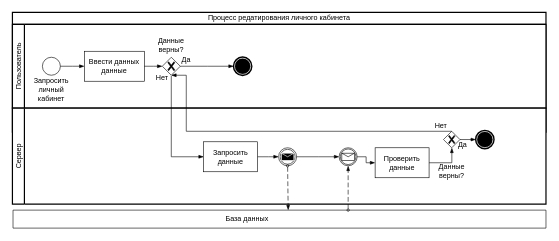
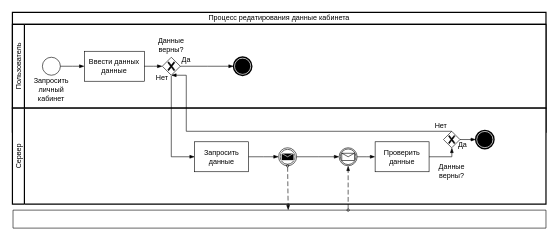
  <mxCell id="0" />
  <mxCell id="1" parent="0" />
- <mxCell id="2" value="Процесс редатирования личного кабинета" style="swimlane;html=1;startSize=20;fontStyle=0;collapsible=0;horizontal=1;swimlaneLine=1;strokeWidth=2;swimlaneFillColor=#ffffff;whiteSpace=wrap;" vertex="1" parent="1"><mxGeometry x="20" y="20" width="890" height="200" as="geometry" /></mxCell>
+ <mxCell id="2" value="Процесс редатирования данные кабинета" style="swimlane;html=1;startSize=20;fontStyle=0;collapsible=0;horizontal=1;swimlaneLine=1;strokeWidth=2;swimlaneFillColor=#ffffff;whiteSpace=wrap;" vertex="1" parent="1"><mxGeometry x="20" y="20" width="890" height="200" as="geometry" /></mxCell>
  <mxCell id="3" value="Пользователь" style="swimlane;html=1;startSize=20;fontStyle=0;collapsible=0;horizontal=0;swimlaneLine=1;swimlaneFillColor=#ffffff;strokeWidth=2;whiteSpace=wrap;" vertex="1" parent="2"><mxGeometry y="20" width="890" height="140" as="geometry" /></mxCell>
  <mxCell id="4" value="" style="points=[[0.145,0.145,0],[0.5,0,0],[0.855,0.145,0],[1,0.5,0],[0.855,0.855,0],[0.5,1,0],[0.145,0.855,0],[0,0.5,0]];shape=mxgraph.bpmn.event;html=1;verticalLabelPosition=bottom;labelBackgroundColor=#ffffff;verticalAlign=top;align=center;perimeter=ellipsePerimeter;outlineConnect=0;aspect=fixed;outline=standard;symbol=general;" vertex="1" parent="3"><mxGeometry x="50" y="55" width="30" height="30" as="geometry" /></mxCell>
  <mxCell id="5" value="Запросить личный кабинет" style="text;html=1;align=center;verticalAlign=middle;whiteSpace=wrap;rounded=0;" vertex="1" parent="3"><mxGeometry x="35" y="94" width="60" height="30" as="geometry" /></mxCell>
  <mxCell id="6" value="Ввести данных данные" style="points=[[0.25,0,0],[0.5,0,0],[0.75,0,0],[1,0.25,0],[1,0.5,0],[1,0.75,0],[0.75,1,0],[0.5,1,0],[0.25,1,0],[0,0.75,0],[0,0.5,0],[0,0.25,0]];shape=mxgraph.bpmn.task2;whiteSpace=wrap;rectStyle=rounded;size=10;html=1;container=1;expand=0;collapsible=0;taskMarker=abstract;" vertex="1" parent="3"><mxGeometry x="120" y="45" width="100" height="50" as="geometry" /></mxCell>
  <mxCell id="7" value="" style="points=[[0.25,0.25,0],[0.5,0,0],[0.75,0.25,0],[1,0.5,0],[0.75,0.75,0],[0.5,1,0],[0.25,0.75,0],[0,0.5,0]];shape=mxgraph.bpmn.gateway2;html=1;verticalLabelPosition=bottom;labelBackgroundColor=#ffffff;verticalAlign=top;align=center;perimeter=rhombusPerimeter;outlineConnect=0;outline=none;symbol=none;gwType=exclusive;" vertex="1" parent="3"><mxGeometry x="250" y="55" width="30" height="30" as="geometry" /></mxCell>
  <mxCell id="8" value="" style="points=[[0.145,0.145,0],[0.5,0,0],[0.855,0.145,0],[1,0.5,0],[0.855,0.855,0],[0.5,1,0],[0.145,0.855,0],[0,0.5,0]];shape=mxgraph.bpmn.event;html=1;verticalLabelPosition=bottom;labelBackgroundColor=#ffffff;verticalAlign=top;align=center;perimeter=ellipsePerimeter;outlineConnect=0;aspect=fixed;outline=end;symbol=terminate;" vertex="1" parent="3"><mxGeometry x="369" y="55" width="30" height="30" as="geometry" /></mxCell>
  <mxCell id="9" value="" style="edgeStyle=elbowEdgeStyle;fontSize=12;html=1;endArrow=blockThin;endFill=1;rounded=0;exitX=1;exitY=0.5;exitDx=0;exitDy=0;exitPerimeter=0;entryX=0;entryY=0.5;entryDx=0;entryDy=0;entryPerimeter=0;" edge="1" parent="3" source="4" target="6"><mxGeometry width="160" relative="1" as="geometry"><mxPoint x="330" y="150" as="sourcePoint" /><mxPoint x="490" y="150" as="targetPoint" /></mxGeometry></mxCell>
  <mxCell id="10" value="Да" style="text;html=1;strokeColor=none;fillColor=none;align=center;verticalAlign=middle;whiteSpace=wrap;rounded=0;" vertex="1" parent="3"><mxGeometry x="250" y="45" width="80" height="30" as="geometry" /></mxCell>
  <mxCell id="11" value="Нет" style="text;html=1;strokeColor=none;fillColor=none;align=center;verticalAlign=middle;whiteSpace=wrap;rounded=0;" vertex="1" parent="3"><mxGeometry x="210" y="75" width="80" height="30" as="geometry" /></mxCell>
  <mxCell id="12" value="Данные верны?" style="text;html=1;align=center;verticalAlign=middle;whiteSpace=wrap;rounded=0;" vertex="1" parent="3"><mxGeometry x="235" y="19" width="60" height="30" as="geometry" /></mxCell>
  <mxCell id="13" value="Сервер" style="swimlane;html=1;startSize=20;fontStyle=0;collapsible=0;horizontal=0;swimlaneLine=1;swimlaneFillColor=#ffffff;strokeWidth=2;whiteSpace=wrap;" vertex="1" parent="1"><mxGeometry x="20" y="180" width="890" height="160" as="geometry" /></mxCell>
- <mxCell id="14" value="Проверить данные" style="points=[[0.25,0,0],[0.5,0,0],[0.75,0,0],[1,0.25,0],[1,0.5,0],[1,0.75,0],[0.75,1,0],[0.5,1,0],[0.25,1,0],[0,0.75,0],[0,0.5,0],[0,0.25,0]];shape=mxgraph.bpmn.task2;whiteSpace=wrap;rectStyle=rounded;size=10;html=1;container=1;expand=0;collapsible=0;taskMarker=abstract;" vertex="1" parent="13"><mxGeometry x="605" y="66" width="90" height="50" as="geometry" /></mxCell>
- <mxCell id="15" value="Запросить данные" style="points=[[0.25,0,0],[0.5,0,0],[0.75,0,0],[1,0.25,0],[1,0.5,0],[1,0.75,0],[0.75,1,0],[0.5,1,0],[0.25,1,0],[0,0.75,0],[0,0.5,0],[0,0.25,0]];shape=mxgraph.bpmn.task2;whiteSpace=wrap;rectStyle=rounded;size=10;html=1;container=1;expand=0;collapsible=0;taskMarker=abstract;" vertex="1" parent="13"><mxGeometry x="319" y="56" width="90" height="50" as="geometry" /></mxCell>
+ <mxCell id="14" value="Проверить данные" style="points=[[0.25,0,0],[0.5,0,0],[0.75,0,0],[1,0.25,0],[1,0.5,0],[1,0.75,0],[0.75,1,0],[0.5,1,0],[0.25,1,0],[0,0.75,0],[0,0.5,0],[0,0.25,0]];shape=mxgraph.bpmn.task2;whiteSpace=wrap;rectStyle=rounded;size=10;html=1;container=1;expand=0;collapsible=0;taskMarker=abstract;" vertex="1" parent="13"><mxGeometry x="605" y="56" width="90" height="50" as="geometry" /></mxCell>
+ <mxCell id="15" value="Запросить данные" style="points=[[0.25,0,0],[0.5,0,0],[0.75,0,0],[1,0.25,0],[1,0.5,0],[1,0.75,0],[0.75,1,0],[0.5,1,0],[0.25,1,0],[0,0.75,0],[0,0.5,0],[0,0.25,0]];shape=mxgraph.bpmn.task2;whiteSpace=wrap;rectStyle=rounded;size=10;html=1;container=1;expand=0;collapsible=0;taskMarker=abstract;" vertex="1" parent="13"><mxGeometry x="304" y="56" width="90" height="50" as="geometry" /></mxCell>
  <mxCell id="16" value="" style="points=[[0.145,0.145,0],[0.5,0,0],[0.855,0.145,0],[1,0.5,0],[0.855,0.855,0],[0.5,1,0],[0.145,0.855,0],[0,0.5,0]];shape=mxgraph.bpmn.event;html=1;verticalLabelPosition=bottom;labelBackgroundColor=#ffffff;verticalAlign=top;align=center;perimeter=ellipsePerimeter;outlineConnect=0;aspect=fixed;outline=throwing;symbol=message;" vertex="1" parent="13"><mxGeometry x="444" y="66" width="30" height="30" as="geometry" /></mxCell>
  <mxCell id="17" value="" style="points=[[0.145,0.145,0],[0.5,0,0],[0.855,0.145,0],[1,0.5,0],[0.855,0.855,0],[0.5,1,0],[0.145,0.855,0],[0,0.5,0]];shape=mxgraph.bpmn.event;html=1;verticalLabelPosition=bottom;labelBackgroundColor=#ffffff;verticalAlign=top;align=center;perimeter=ellipsePerimeter;outlineConnect=0;aspect=fixed;outline=catching;symbol=message;" vertex="1" parent="13"><mxGeometry x="545" y="66" width="30" height="30" as="geometry" /></mxCell>
  <mxCell id="18" value="" style="points=[[0.145,0.145,0],[0.5,0,0],[0.855,0.145,0],[1,0.5,0],[0.855,0.855,0],[0.5,1,0],[0.145,0.855,0],[0,0.5,0]];shape=mxgraph.bpmn.event;html=1;verticalLabelPosition=bottom;labelBackgroundColor=#ffffff;verticalAlign=top;align=center;perimeter=ellipsePerimeter;outlineConnect=0;aspect=fixed;outline=end;symbol=terminate;" vertex="1" parent="13"><mxGeometry x="773" y="37.25" width="30" height="30" as="geometry" /></mxCell>
  <mxCell id="19" value="" style="points=[[0.25,0.25,0],[0.5,0,0],[0.75,0.25,0],[1,0.5,0],[0.75,0.75,0],[0.5,1,0],[0.25,0.75,0],[0,0.5,0]];shape=mxgraph.bpmn.gateway2;html=1;verticalLabelPosition=bottom;labelBackgroundColor=#ffffff;verticalAlign=top;align=center;perimeter=rhombusPerimeter;outlineConnect=0;outline=none;symbol=none;gwType=exclusive;" vertex="1" parent="13"><mxGeometry x="719" y="38.5" width="27.5" height="27.5" as="geometry" /></mxCell>
  <mxCell id="20" value="Данные верны?" style="text;html=1;align=center;verticalAlign=middle;whiteSpace=wrap;rounded=0;" vertex="1" parent="13"><mxGeometry x="702.75" y="90" width="60" height="30" as="geometry" /></mxCell>
  <mxCell id="21" value="" style="edgeStyle=elbowEdgeStyle;fontSize=12;html=1;endArrow=blockThin;endFill=1;rounded=0;exitX=1;exitY=0.5;exitDx=0;exitDy=0;exitPerimeter=0;entryX=0;entryY=0.5;entryDx=0;entryDy=0;entryPerimeter=0;" edge="1" parent="13" source="15" target="16"><mxGeometry width="160" relative="1" as="geometry"><mxPoint x="429" y="51" as="sourcePoint" /><mxPoint x="589" y="51" as="targetPoint" /></mxGeometry></mxCell>
  <mxCell id="22" value="" style="edgeStyle=elbowEdgeStyle;fontSize=12;html=1;endArrow=blockThin;endFill=1;rounded=0;exitX=1;exitY=0.5;exitDx=0;exitDy=0;exitPerimeter=0;entryX=0;entryY=0.5;entryDx=0;entryDy=0;entryPerimeter=0;" edge="1" parent="13" source="16" target="17"><mxGeometry width="160" relative="1" as="geometry"><mxPoint x="429" y="51" as="sourcePoint" /><mxPoint x="589" y="51" as="targetPoint" /></mxGeometry></mxCell>
  <mxCell id="23" value="" style="edgeStyle=elbowEdgeStyle;fontSize=12;html=1;endArrow=blockThin;endFill=1;rounded=0;exitX=1;exitY=0.5;exitDx=0;exitDy=0;exitPerimeter=0;entryX=0;entryY=0.5;entryDx=0;entryDy=0;entryPerimeter=0;" edge="1" parent="13" source="17" target="14"><mxGeometry width="160" relative="1" as="geometry"><mxPoint x="429" y="51" as="sourcePoint" /><mxPoint x="589" y="51" as="targetPoint" /></mxGeometry></mxCell>
  <mxCell id="24" value="" style="edgeStyle=elbowEdgeStyle;fontSize=12;html=1;endArrow=blockThin;endFill=1;rounded=0;exitX=1;exitY=0.5;exitDx=0;exitDy=0;exitPerimeter=0;entryX=0.5;entryY=1;entryDx=0;entryDy=0;entryPerimeter=0;" edge="1" parent="13" source="14" target="19"><mxGeometry width="160" relative="1" as="geometry"><mxPoint x="429" y="51" as="sourcePoint" /><mxPoint x="719" y="80.75" as="targetPoint" /><Array as="points"><mxPoint x="733" y="70" /></Array></mxGeometry></mxCell>
  <mxCell id="25" value="" style="edgeStyle=elbowEdgeStyle;fontSize=12;html=1;endArrow=blockThin;endFill=1;rounded=0;exitX=1;exitY=0.5;exitDx=0;exitDy=0;exitPerimeter=0;entryX=0;entryY=0.5;entryDx=0;entryDy=0;entryPerimeter=0;" edge="1" parent="13" source="19" target="18"><mxGeometry width="160" relative="1" as="geometry"><mxPoint x="529" y="60" as="sourcePoint" /><mxPoint x="689" y="60" as="targetPoint" /></mxGeometry></mxCell>
  <mxCell id="26" value="Да" style="text;html=1;strokeColor=none;fillColor=none;align=center;verticalAlign=middle;whiteSpace=wrap;rounded=0;" vertex="1" parent="13"><mxGeometry x="711" y="46" width="80" height="30" as="geometry" /></mxCell>
  <mxCell id="27" value="Нет" style="text;html=1;strokeColor=none;fillColor=none;align=center;verticalAlign=middle;whiteSpace=wrap;rounded=0;" vertex="1" parent="13"><mxGeometry x="674.5" y="14" width="80" height="30" as="geometry" /></mxCell>
  <mxCell id="28" value="" style="swimlane;html=1;startSize=20;fontStyle=0;collapsible=0;horizontal=0;swimlaneLine=0;fillColor=none;whiteSpace=wrap;" vertex="1" parent="1"><mxGeometry x="21" y="350" width="889" height="30" as="geometry" /></mxCell>
- <mxCell id="29" value="База данных" style="text;html=1;align=center;verticalAlign=middle;resizable=0;points=[];autosize=1;strokeColor=none;fillColor=none;" vertex="1" parent="28"><mxGeometry x="345" width="90" height="30" as="geometry" /></mxCell>
  <mxCell id="30" value="" style="edgeStyle=elbowEdgeStyle;fontSize=12;html=1;endArrow=blockThin;endFill=1;rounded=0;exitX=1;exitY=0.5;exitDx=0;exitDy=0;exitPerimeter=0;" edge="1" parent="1" source="6"><mxGeometry width="160" relative="1" as="geometry"><mxPoint x="350" y="190" as="sourcePoint" /><mxPoint x="270" y="110" as="targetPoint" /></mxGeometry></mxCell>
  <mxCell id="31" value="" style="edgeStyle=elbowEdgeStyle;fontSize=12;html=1;endArrow=blockThin;endFill=1;rounded=0;entryX=0;entryY=0.5;entryDx=0;entryDy=0;entryPerimeter=0;" edge="1" parent="1" target="8"><mxGeometry width="160" relative="1" as="geometry"><mxPoint x="300" y="110" as="sourcePoint" /><mxPoint x="330" y="110" as="targetPoint" /></mxGeometry></mxCell>
  <mxCell id="32" value="" style="edgeStyle=elbowEdgeStyle;fontSize=12;html=1;endArrow=blockThin;endFill=1;rounded=0;exitX=0.5;exitY=1;exitDx=0;exitDy=0;exitPerimeter=0;entryX=0;entryY=0.5;entryDx=0;entryDy=0;entryPerimeter=0;" edge="1" parent="1" target="15"><mxGeometry width="160" relative="1" as="geometry"><mxPoint x="285" y="126" as="sourcePoint" /><mxPoint x="470" y="191" as="targetPoint" /><Array as="points"><mxPoint x="285" y="221" /></Array></mxGeometry></mxCell>
  <mxCell id="33" value="" style="edgeStyle=elbowEdgeStyle;fontSize=12;html=1;endArrow=blockThin;endFill=1;rounded=0;exitX=0.5;exitY=0;exitDx=0;exitDy=0;exitPerimeter=0;entryX=0.5;entryY=1;entryDx=0;entryDy=0;entryPerimeter=0;" edge="1" parent="1" source="19" target="7"><mxGeometry width="160" relative="1" as="geometry"><mxPoint x="390" y="200" as="sourcePoint" /><mxPoint x="550" y="200" as="targetPoint" /><Array as="points"><mxPoint x="310" y="170" /></Array></mxGeometry></mxCell>
  <mxCell id="34" value="" style="dashed=1;dashPattern=8 4;endArrow=blockThin;endFill=1;startArrow=oval;startFill=0;endSize=6;startSize=4;html=1;rounded=0;exitX=0.5;exitY=1;exitDx=0;exitDy=0;exitPerimeter=0;" edge="1" parent="1" source="16"><mxGeometry width="160" relative="1" as="geometry"><mxPoint x="480" y="280" as="sourcePoint" /><mxPoint x="480" y="350" as="targetPoint" /></mxGeometry></mxCell>
  <mxCell id="35" value="" style="dashed=1;dashPattern=8 4;endArrow=blockThin;endFill=1;startArrow=oval;startFill=0;endSize=6;startSize=4;html=1;rounded=0;entryX=0.5;entryY=1;entryDx=0;entryDy=0;entryPerimeter=0;" edge="1" parent="1" target="17"><mxGeometry width="160" relative="1" as="geometry"><mxPoint x="580" y="350" as="sourcePoint" /><mxPoint x="560" y="270" as="targetPoint" /></mxGeometry></mxCell>
